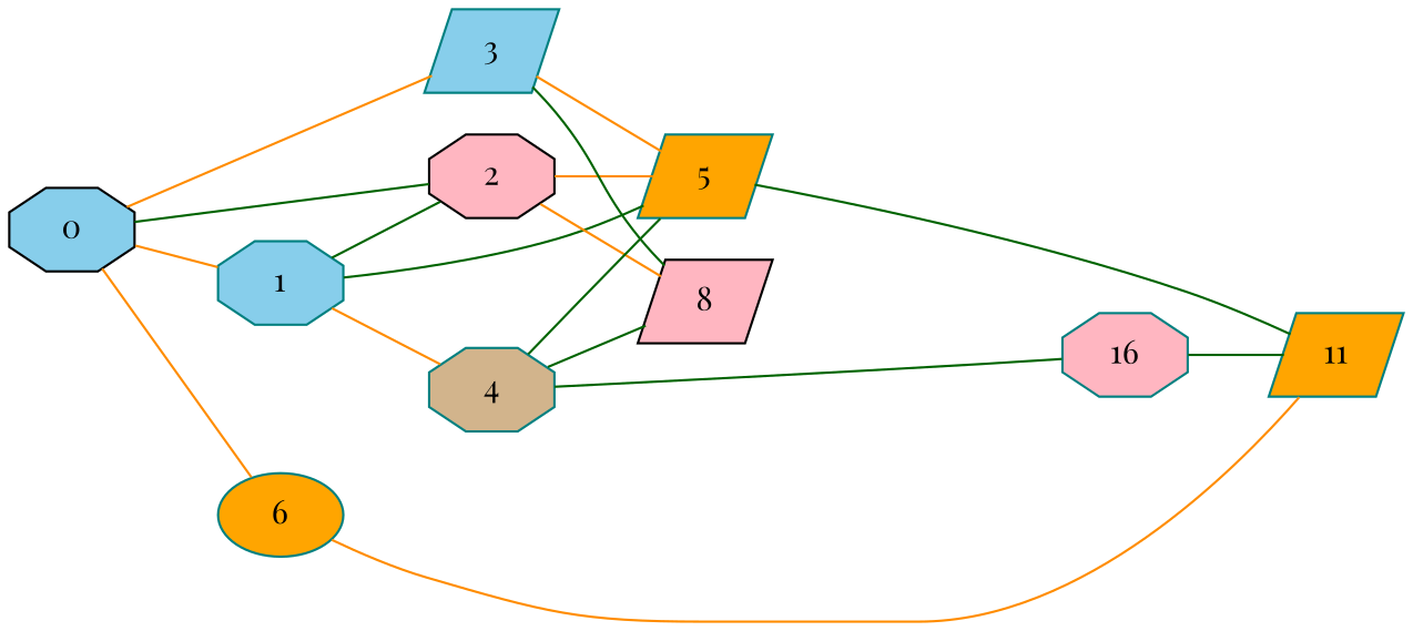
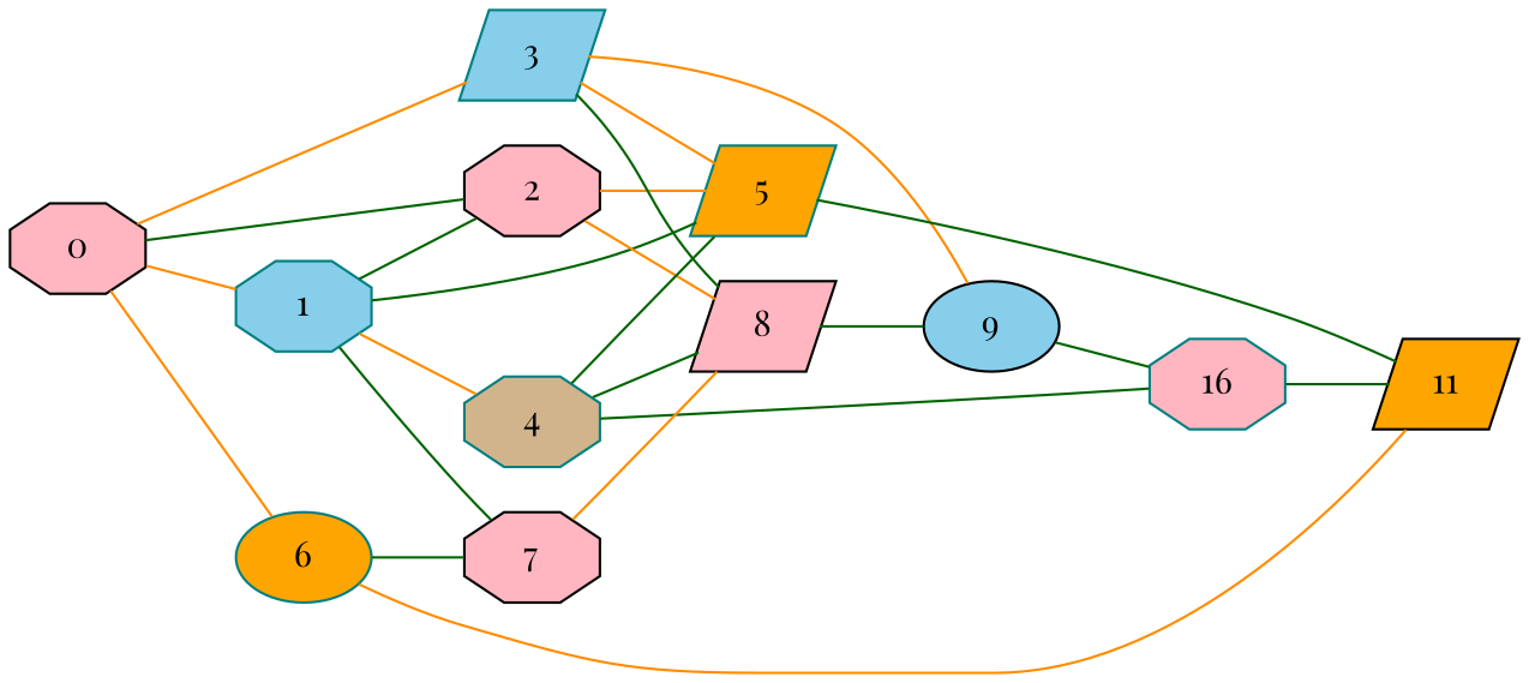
  graph {
    fontname="Playfair Display"
    rankdir=LR
    node [color=teal fillcolor=lightpink fontname="Playfair Display" shape=octagon style=filled]
    edge [color=darkgreen fontname="Playfair Display"]
-   0 [color=black fillcolor=skyblue]
+   0 [color=black]
    1 [fillcolor=skyblue]
    2 [color=black]
    3 [fillcolor=skyblue shape=parallelogram]
    6 [fillcolor=orange shape=ellipse]
    4 [fillcolor=tan]
    5 [fillcolor=orange shape=parallelogram]
+   7 [color=black]
    8 [color=black shape=parallelogram]
-   11 [fillcolor=orange shape=parallelogram]
+   9 [color=black fillcolor=skyblue shape=ellipse]
+   11 [color=black fillcolor=orange shape=parallelogram]
    n12 [label=16]
    0 -- 1 [color=darkorange]
    0 -- 2
    0 -- 3 [color=darkorange]
    0 -- 6 [color=darkorange]
    1 -- 2
    1 -- 4 [color=darkorange]
    1 -- 5
+   1 -- 7
    2 -- 5 [color=darkorange]
    2 -- 8 [color=darkorange]
    3 -- 5 [color=darkorange]
    3 -- 8
+   3 -- 9 [color=darkorange]
+   6 -- 7
    6 -- 11 [color=darkorange]
    4 -- 5
    4 -- 8
    4 -- n12
    5 -- 11
+   7 -- 8 [color=darkorange]
+   8 -- 9
+   9 -- n12
    n12 -- 11
  }
